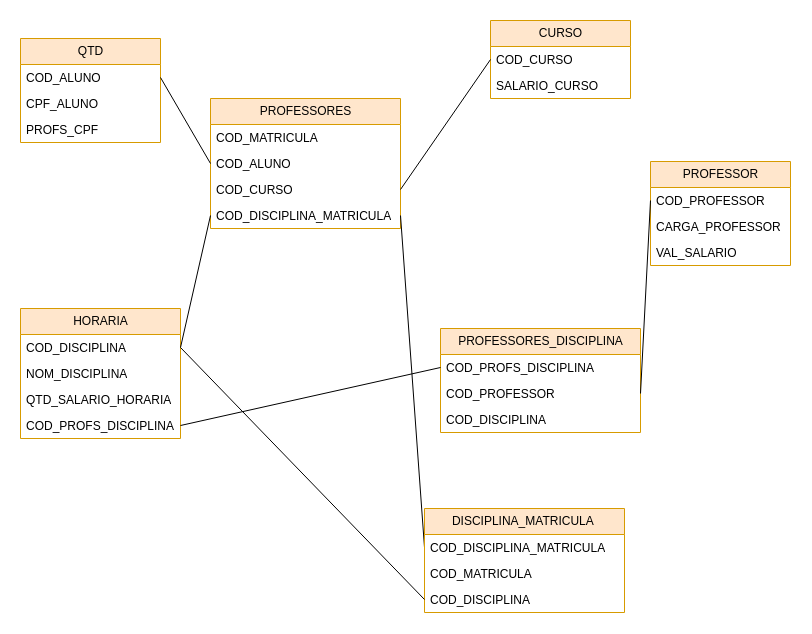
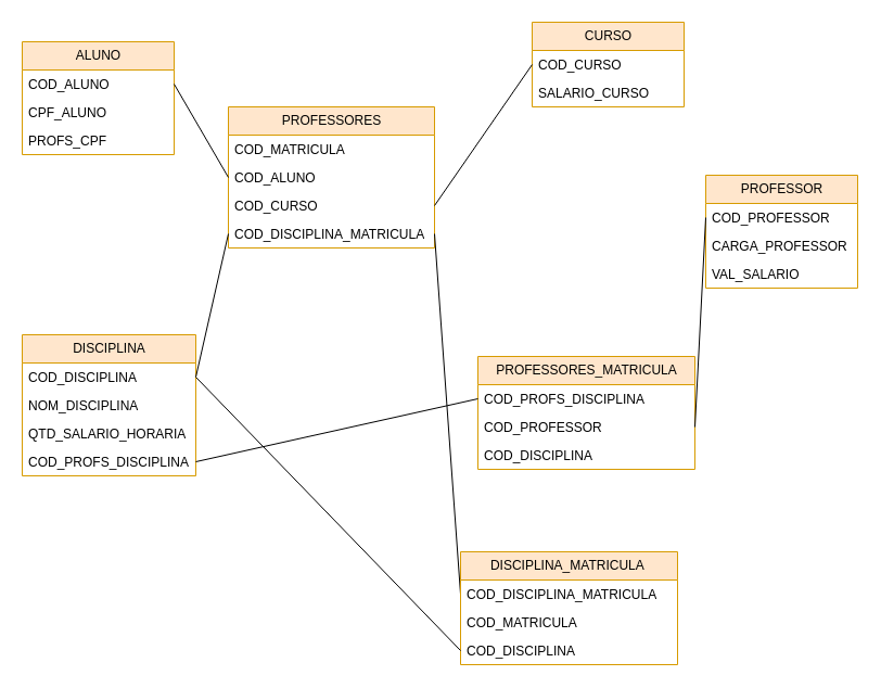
  <mxCell id="0" />
  <mxCell id="1" parent="0" />
- <mxCell id="2" value="QTD" style="swimlane;fontStyle=0;childLayout=stackLayout;horizontal=1;startSize=26;fillColor=#ffe6cc;horizontalStack=0;resizeParent=1;resizeParentMax=0;resizeLast=0;collapsible=1;marginBottom=0;html=1;strokeColor=#d79b00;" parent="1" vertex="1"><mxGeometry x="20" y="38" width="140" height="104" as="geometry" /></mxCell>
+ <mxCell id="2" value="ALUNO" style="swimlane;fontStyle=0;childLayout=stackLayout;horizontal=1;startSize=26;fillColor=#ffe6cc;horizontalStack=0;resizeParent=1;resizeParentMax=0;resizeLast=0;collapsible=1;marginBottom=0;html=1;strokeColor=#d79b00;" parent="1" vertex="1"><mxGeometry x="20" y="38" width="140" height="104" as="geometry" /></mxCell>
  <mxCell id="3" value="COD_ALUNO" style="text;strokeColor=none;fillColor=none;align=left;verticalAlign=top;spacingLeft=4;spacingRight=4;overflow=hidden;rotatable=0;points=[[0,0.5],[1,0.5]];portConstraint=eastwest;whiteSpace=wrap;html=1;" parent="2" vertex="1"><mxGeometry y="26" width="140" height="26" as="geometry" /></mxCell>
  <mxCell id="4" value="CPF_ALUNO" style="text;strokeColor=none;fillColor=none;align=left;verticalAlign=top;spacingLeft=4;spacingRight=4;overflow=hidden;rotatable=0;points=[[0,0.5],[1,0.5]];portConstraint=eastwest;whiteSpace=wrap;html=1;" parent="2" vertex="1"><mxGeometry y="52" width="140" height="26" as="geometry" /></mxCell>
  <mxCell id="5" value="PROFS_CPF" style="text;strokeColor=none;fillColor=none;align=left;verticalAlign=top;spacingLeft=4;spacingRight=4;overflow=hidden;rotatable=0;points=[[0,0.5],[1,0.5]];portConstraint=eastwest;whiteSpace=wrap;html=1;" parent="2" vertex="1"><mxGeometry y="78" width="140" height="26" as="geometry" /></mxCell>
  <mxCell id="6" value="CURSO" style="swimlane;fontStyle=0;childLayout=stackLayout;horizontal=1;startSize=26;fillColor=#ffe6cc;horizontalStack=0;resizeParent=1;resizeParentMax=0;resizeLast=0;collapsible=1;marginBottom=0;html=1;strokeColor=#d79b00;" parent="1" vertex="1"><mxGeometry x="490" y="20" width="140" height="78" as="geometry" /></mxCell>
  <mxCell id="7" value="COD_CURSO" style="text;strokeColor=none;fillColor=none;align=left;verticalAlign=top;spacingLeft=4;spacingRight=4;overflow=hidden;rotatable=0;points=[[0,0.5],[1,0.5]];portConstraint=eastwest;whiteSpace=wrap;html=1;" parent="6" vertex="1"><mxGeometry y="26" width="140" height="26" as="geometry" /></mxCell>
  <mxCell id="8" value="SALARIO_CURSO" style="text;strokeColor=none;fillColor=none;align=left;verticalAlign=top;spacingLeft=4;spacingRight=4;overflow=hidden;rotatable=0;points=[[0,0.5],[1,0.5]];portConstraint=eastwest;whiteSpace=wrap;html=1;" parent="6" vertex="1"><mxGeometry y="52" width="140" height="26" as="geometry" /></mxCell>
- <mxCell id="9" value="HORARIA" style="swimlane;fontStyle=0;childLayout=stackLayout;horizontal=1;startSize=26;fillColor=#ffe6cc;horizontalStack=0;resizeParent=1;resizeParentMax=0;resizeLast=0;collapsible=1;marginBottom=0;html=1;strokeColor=#d79b00;" parent="1" vertex="1"><mxGeometry x="20" y="308" width="160" height="130" as="geometry" /></mxCell>
+ <mxCell id="9" value="DISCIPLINA" style="swimlane;fontStyle=0;childLayout=stackLayout;horizontal=1;startSize=26;fillColor=#ffe6cc;horizontalStack=0;resizeParent=1;resizeParentMax=0;resizeLast=0;collapsible=1;marginBottom=0;html=1;strokeColor=#d79b00;" parent="1" vertex="1"><mxGeometry x="20" y="308" width="160" height="130" as="geometry" /></mxCell>
  <mxCell id="10" value="COD_DISCIPLINA" style="text;strokeColor=none;fillColor=none;align=left;verticalAlign=top;spacingLeft=4;spacingRight=4;overflow=hidden;rotatable=0;points=[[0,0.5],[1,0.5]];portConstraint=eastwest;whiteSpace=wrap;html=1;" parent="9" vertex="1"><mxGeometry y="26" width="160" height="26" as="geometry" /></mxCell>
  <mxCell id="11" value="NOM_DISCIPLINA" style="text;strokeColor=none;fillColor=none;align=left;verticalAlign=top;spacingLeft=4;spacingRight=4;overflow=hidden;rotatable=0;points=[[0,0.5],[1,0.5]];portConstraint=eastwest;whiteSpace=wrap;html=1;" parent="9" vertex="1"><mxGeometry y="52" width="160" height="26" as="geometry" /></mxCell>
  <mxCell id="12" value="QTD_SALARIO_HORARIA" style="text;strokeColor=none;fillColor=none;align=left;verticalAlign=top;spacingLeft=4;spacingRight=4;overflow=hidden;rotatable=0;points=[[0,0.5],[1,0.5]];portConstraint=eastwest;whiteSpace=wrap;html=1;" parent="9" vertex="1"><mxGeometry y="78" width="160" height="26" as="geometry" /></mxCell>
  <mxCell id="13" value="COD_PROFS_DISCIPLINA" style="text;strokeColor=none;fillColor=none;align=left;verticalAlign=top;spacingLeft=4;spacingRight=4;overflow=hidden;rotatable=0;points=[[0,0.5],[1,0.5]];portConstraint=eastwest;whiteSpace=wrap;html=1;" parent="9" vertex="1"><mxGeometry y="104" width="160" height="26" as="geometry" /></mxCell>
  <mxCell id="14" value="PROFESSOR" style="swimlane;fontStyle=0;childLayout=stackLayout;horizontal=1;startSize=26;fillColor=#ffe6cc;horizontalStack=0;resizeParent=1;resizeParentMax=0;resizeLast=0;collapsible=1;marginBottom=0;html=1;strokeColor=#d79b00;" parent="1" vertex="1"><mxGeometry x="650" y="161" width="140" height="104" as="geometry" /></mxCell>
  <mxCell id="15" value="COD_PROFESSOR" style="text;strokeColor=none;fillColor=none;align=left;verticalAlign=top;spacingLeft=4;spacingRight=4;overflow=hidden;rotatable=0;points=[[0,0.5],[1,0.5]];portConstraint=eastwest;whiteSpace=wrap;html=1;" parent="14" vertex="1"><mxGeometry y="26" width="140" height="26" as="geometry" /></mxCell>
  <mxCell id="16" value="CARGA_PROFESSOR" style="text;strokeColor=none;fillColor=none;align=left;verticalAlign=top;spacingLeft=4;spacingRight=4;overflow=hidden;rotatable=0;points=[[0,0.5],[1,0.5]];portConstraint=eastwest;whiteSpace=wrap;html=1;" parent="14" vertex="1"><mxGeometry y="52" width="140" height="26" as="geometry" /></mxCell>
  <mxCell id="17" value="VAL_SALARIO" style="text;strokeColor=none;fillColor=none;align=left;verticalAlign=top;spacingLeft=4;spacingRight=4;overflow=hidden;rotatable=0;points=[[0,0.5],[1,0.5]];portConstraint=eastwest;whiteSpace=wrap;html=1;" parent="14" vertex="1"><mxGeometry y="78" width="140" height="26" as="geometry" /></mxCell>
  <mxCell id="18" value="PROFESSORES" style="swimlane;fontStyle=0;childLayout=stackLayout;horizontal=1;startSize=26;fillColor=#ffe6cc;horizontalStack=0;resizeParent=1;resizeParentMax=0;resizeLast=0;collapsible=1;marginBottom=0;html=1;strokeColor=#d79b00;" parent="1" vertex="1"><mxGeometry x="210" y="98" width="190" height="130" as="geometry" /></mxCell>
  <mxCell id="19" value="COD_MATRICULA" style="text;strokeColor=none;fillColor=none;align=left;verticalAlign=top;spacingLeft=4;spacingRight=4;overflow=hidden;rotatable=0;points=[[0,0.5],[1,0.5]];portConstraint=eastwest;whiteSpace=wrap;html=1;" parent="18" vertex="1"><mxGeometry y="26" width="190" height="26" as="geometry" /></mxCell>
  <mxCell id="20" value="COD_ALUNO" style="text;strokeColor=none;fillColor=none;align=left;verticalAlign=top;spacingLeft=4;spacingRight=4;overflow=hidden;rotatable=0;points=[[0,0.5],[1,0.5]];portConstraint=eastwest;whiteSpace=wrap;html=1;" parent="18" vertex="1"><mxGeometry y="52" width="190" height="26" as="geometry" /></mxCell>
  <mxCell id="21" value="COD_CURSO" style="text;strokeColor=none;fillColor=none;align=left;verticalAlign=top;spacingLeft=4;spacingRight=4;overflow=hidden;rotatable=0;points=[[0,0.5],[1,0.5]];portConstraint=eastwest;whiteSpace=wrap;html=1;" parent="18" vertex="1"><mxGeometry y="78" width="190" height="26" as="geometry" /></mxCell>
  <mxCell id="22" value="COD_DISCIPLINA_MATRICULA" style="text;strokeColor=none;fillColor=none;align=left;verticalAlign=top;spacingLeft=4;spacingRight=4;overflow=hidden;rotatable=0;points=[[0,0.5],[1,0.5]];portConstraint=eastwest;whiteSpace=wrap;html=1;" parent="18" vertex="1"><mxGeometry y="104" width="190" height="26" as="geometry" /></mxCell>
  <mxCell id="23" value="" style="endArrow=none;html=1;rounded=0;entryX=1;entryY=0.5;entryDx=0;entryDy=0;exitX=0;exitY=0.5;exitDx=0;exitDy=0;" parent="1" source="20" target="3" edge="1"><mxGeometry width="50" height="50" relative="1" as="geometry"><mxPoint x="390" y="268" as="sourcePoint" /><mxPoint x="440" y="218" as="targetPoint" /></mxGeometry></mxCell>
  <mxCell id="24" value="" style="endArrow=none;html=1;rounded=0;entryX=1;entryY=0.5;entryDx=0;entryDy=0;exitX=0;exitY=0.5;exitDx=0;exitDy=0;" parent="1" source="22" target="10" edge="1"><mxGeometry width="50" height="50" relative="1" as="geometry"><mxPoint x="350" y="348" as="sourcePoint" /><mxPoint x="290" y="322" as="targetPoint" /></mxGeometry></mxCell>
  <mxCell id="25" value="" style="endArrow=none;html=1;rounded=0;entryX=1;entryY=0.5;entryDx=0;entryDy=0;exitX=0;exitY=0.5;exitDx=0;exitDy=0;" parent="1" source="7" target="21" edge="1"><mxGeometry width="50" height="50" relative="1" as="geometry"><mxPoint x="400" y="108" as="sourcePoint" /><mxPoint x="360" y="170" as="targetPoint" /></mxGeometry></mxCell>
- <mxCell id="26" value="PROFESSORES_DISCIPLINA" style="swimlane;fontStyle=0;childLayout=stackLayout;horizontal=1;startSize=26;fillColor=#ffe6cc;horizontalStack=0;resizeParent=1;resizeParentMax=0;resizeLast=0;collapsible=1;marginBottom=0;html=1;strokeColor=#d79b00;" parent="1" vertex="1"><mxGeometry x="440" y="328" width="200" height="104" as="geometry" /></mxCell>
+ <mxCell id="26" value="PROFESSORES_MATRICULA" style="swimlane;fontStyle=0;childLayout=stackLayout;horizontal=1;startSize=26;fillColor=#ffe6cc;horizontalStack=0;resizeParent=1;resizeParentMax=0;resizeLast=0;collapsible=1;marginBottom=0;html=1;strokeColor=#d79b00;" parent="1" vertex="1"><mxGeometry x="440" y="328" width="200" height="104" as="geometry" /></mxCell>
  <mxCell id="27" value="COD_PROFS_DISCIPLINA" style="text;strokeColor=none;fillColor=none;align=left;verticalAlign=top;spacingLeft=4;spacingRight=4;overflow=hidden;rotatable=0;points=[[0,0.5],[1,0.5]];portConstraint=eastwest;whiteSpace=wrap;html=1;" parent="26" vertex="1"><mxGeometry y="26" width="200" height="26" as="geometry" /></mxCell>
  <mxCell id="28" value="COD_PROFESSOR" style="text;strokeColor=none;fillColor=none;align=left;verticalAlign=top;spacingLeft=4;spacingRight=4;overflow=hidden;rotatable=0;points=[[0,0.5],[1,0.5]];portConstraint=eastwest;whiteSpace=wrap;html=1;" parent="26" vertex="1"><mxGeometry y="52" width="200" height="26" as="geometry" /></mxCell>
  <mxCell id="29" value="COD_DISCIPLINA" style="text;strokeColor=none;fillColor=none;align=left;verticalAlign=top;spacingLeft=4;spacingRight=4;overflow=hidden;rotatable=0;points=[[0,0.5],[1,0.5]];portConstraint=eastwest;whiteSpace=wrap;html=1;" parent="26" vertex="1"><mxGeometry y="78" width="200" height="26" as="geometry" /></mxCell>
  <mxCell id="30" value="" style="endArrow=none;html=1;rounded=0;entryX=0;entryY=0.5;entryDx=0;entryDy=0;exitX=1;exitY=0.5;exitDx=0;exitDy=0;" parent="1" source="22" target="33" edge="1"><mxGeometry width="50" height="50" relative="1" as="geometry"><mxPoint x="364" y="335" as="sourcePoint" /><mxPoint x="250" y="397" as="targetPoint" /></mxGeometry></mxCell>
  <mxCell id="31" value="" style="endArrow=none;html=1;rounded=0;entryX=1;entryY=0.5;entryDx=0;entryDy=0;exitX=0;exitY=0.5;exitDx=0;exitDy=0;" parent="1" source="15" target="28" edge="1"><mxGeometry width="50" height="50" relative="1" as="geometry"><mxPoint x="504" y="335" as="sourcePoint" /><mxPoint x="557" y="650" as="targetPoint" /></mxGeometry></mxCell>
  <mxCell id="32" value="DISCIPLINA_MATRICULA&amp;nbsp;" style="swimlane;fontStyle=0;childLayout=stackLayout;horizontal=1;startSize=26;fillColor=#ffe6cc;horizontalStack=0;resizeParent=1;resizeParentMax=0;resizeLast=0;collapsible=1;marginBottom=0;html=1;strokeColor=#d79b00;" parent="1" vertex="1"><mxGeometry x="424" y="508" width="200" height="104" as="geometry" /></mxCell>
  <mxCell id="33" value="COD_DISCIPLINA_MATRICULA" style="text;strokeColor=none;fillColor=none;align=left;verticalAlign=top;spacingLeft=4;spacingRight=4;overflow=hidden;rotatable=0;points=[[0,0.5],[1,0.5]];portConstraint=eastwest;whiteSpace=wrap;html=1;" parent="32" vertex="1"><mxGeometry y="26" width="200" height="26" as="geometry" /></mxCell>
  <mxCell id="34" value="COD_MATRICULA" style="text;strokeColor=none;fillColor=none;align=left;verticalAlign=top;spacingLeft=4;spacingRight=4;overflow=hidden;rotatable=0;points=[[0,0.5],[1,0.5]];portConstraint=eastwest;whiteSpace=wrap;html=1;" parent="32" vertex="1"><mxGeometry y="52" width="200" height="26" as="geometry" /></mxCell>
  <mxCell id="35" value="COD_DISCIPLINA" style="text;strokeColor=none;fillColor=none;align=left;verticalAlign=top;spacingLeft=4;spacingRight=4;overflow=hidden;rotatable=0;points=[[0,0.5],[1,0.5]];portConstraint=eastwest;whiteSpace=wrap;html=1;" parent="32" vertex="1"><mxGeometry y="78" width="200" height="26" as="geometry" /></mxCell>
  <mxCell id="36" value="" style="endArrow=none;html=1;rounded=0;entryX=1;entryY=0.5;entryDx=0;entryDy=0;exitX=0;exitY=0.5;exitDx=0;exitDy=0;" parent="1" source="27" target="13" edge="1"><mxGeometry width="50" height="50" relative="1" as="geometry"><mxPoint x="254" y="228" as="sourcePoint" /><mxPoint x="220" y="410" as="targetPoint" /></mxGeometry></mxCell>
  <mxCell id="37" value="" style="endArrow=none;html=1;rounded=0;entryX=0;entryY=0.5;entryDx=0;entryDy=0;exitX=1;exitY=0.5;exitDx=0;exitDy=0;" parent="1" source="10" target="35" edge="1"><mxGeometry width="50" height="50" relative="1" as="geometry"><mxPoint x="270" y="378" as="sourcePoint" /><mxPoint x="294" y="710" as="targetPoint" /></mxGeometry></mxCell>
